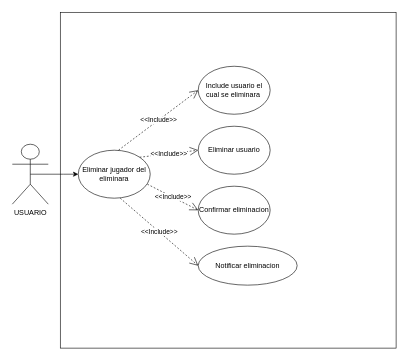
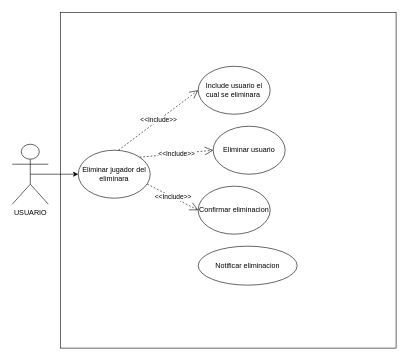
  <mxCell id="0" />
  <mxCell id="1" parent="0" />
  <mxCell id="2" value="" style="whiteSpace=wrap;html=1;aspect=fixed;" vertex="1" parent="1"><mxGeometry x="100" y="20" width="560" height="560" as="geometry" /></mxCell>
  <mxCell id="3" style="edgeStyle=orthogonalEdgeStyle;rounded=0;orthogonalLoop=1;jettySize=auto;html=1;exitX=0.5;exitY=0.5;exitDx=0;exitDy=0;exitPerimeter=0;" edge="1" parent="1" source="4"><mxGeometry relative="1" as="geometry"><mxPoint x="130" y="290" as="targetPoint" /></mxGeometry></mxCell>
  <mxCell id="4" value="USUARIO" style="shape=umlActor;verticalLabelPosition=bottom;verticalAlign=top;html=1;" vertex="1" parent="1"><mxGeometry x="20" y="240" width="60" height="100" as="geometry" /></mxCell>
  <mxCell id="5" value="Eliminar jugador del eliminara" style="ellipse;whiteSpace=wrap;html=1;" vertex="1" parent="1"><mxGeometry x="130" y="250" width="120" height="80" as="geometry" /></mxCell>
  <mxCell id="6" value="Include usuario el cual se eliminara&amp;nbsp;" style="ellipse;whiteSpace=wrap;html=1;" vertex="1" parent="1"><mxGeometry x="330" y="110" width="120" height="80" as="geometry" /></mxCell>
- <mxCell id="7" value="Eliminar usuario" style="ellipse;whiteSpace=wrap;html=1;" vertex="1" parent="1"><mxGeometry x="330" y="210" width="120" height="80" as="geometry" /></mxCell>
+ <mxCell id="7" value="Eliminar usuario" style="ellipse;whiteSpace=wrap;html=1;" vertex="1" parent="1"><mxGeometry x="355" y="210" width="120" height="80" as="geometry" /></mxCell>
  <mxCell id="8" value="Confirmar eliminacion" style="ellipse;whiteSpace=wrap;html=1;" vertex="1" parent="1"><mxGeometry x="330" y="310" width="120" height="80" as="geometry" /></mxCell>
  <mxCell id="9" value="Notificar eliminacion" style="ellipse;whiteSpace=wrap;html=1;" vertex="1" parent="1"><mxGeometry x="330" y="410" width="165" height="65" as="geometry" /></mxCell>
  <mxCell id="10" value="&amp;lt;&amp;lt;Include&amp;gt;&amp;gt;" style="endArrow=open;endSize=12;dashed=1;html=1;rounded=0;exitX=0.56;exitY=-0.002;exitDx=0;exitDy=0;exitPerimeter=0;entryX=0;entryY=0.5;entryDx=0;entryDy=0;" edge="1" parent="1" source="5" target="6"><mxGeometry width="160" relative="1" as="geometry"><mxPoint x="230" y="220" as="sourcePoint" /><mxPoint x="390" y="220" as="targetPoint" /></mxGeometry></mxCell>
  <mxCell id="11" value="&amp;lt;&amp;lt;Include&amp;gt;&amp;gt;" style="endArrow=open;endSize=12;dashed=1;html=1;rounded=0;exitX=1;exitY=0;exitDx=0;exitDy=0;entryX=0;entryY=0.5;entryDx=0;entryDy=0;" edge="1" parent="1" source="5" target="7"><mxGeometry width="160" relative="1" as="geometry"><mxPoint x="207" y="260" as="sourcePoint" /><mxPoint x="340" y="160" as="targetPoint" /></mxGeometry></mxCell>
  <mxCell id="12" value="&amp;lt;&amp;lt;Include&amp;gt;&amp;gt;" style="endArrow=open;endSize=12;dashed=1;html=1;rounded=0;exitX=0.96;exitY=0.708;exitDx=0;exitDy=0;entryX=0;entryY=0.5;entryDx=0;entryDy=0;exitPerimeter=0;" edge="1" parent="1" source="5" target="8"><mxGeometry width="160" relative="1" as="geometry"><mxPoint x="217" y="270" as="sourcePoint" /><mxPoint x="350" y="170" as="targetPoint" /></mxGeometry></mxCell>
- <mxCell id="13" value="&amp;lt;&amp;lt;Include&amp;gt;&amp;gt;" style="endArrow=open;endSize=12;dashed=1;html=1;rounded=0;entryX=0;entryY=0.5;entryDx=0;entryDy=0;exitX=0.583;exitY=1;exitDx=0;exitDy=0;exitPerimeter=0;" edge="1" parent="1" source="5" target="9"><mxGeometry width="160" relative="1" as="geometry"><mxPoint x="260" y="330" as="sourcePoint" /><mxPoint x="360" y="180" as="targetPoint" /></mxGeometry></mxCell>
